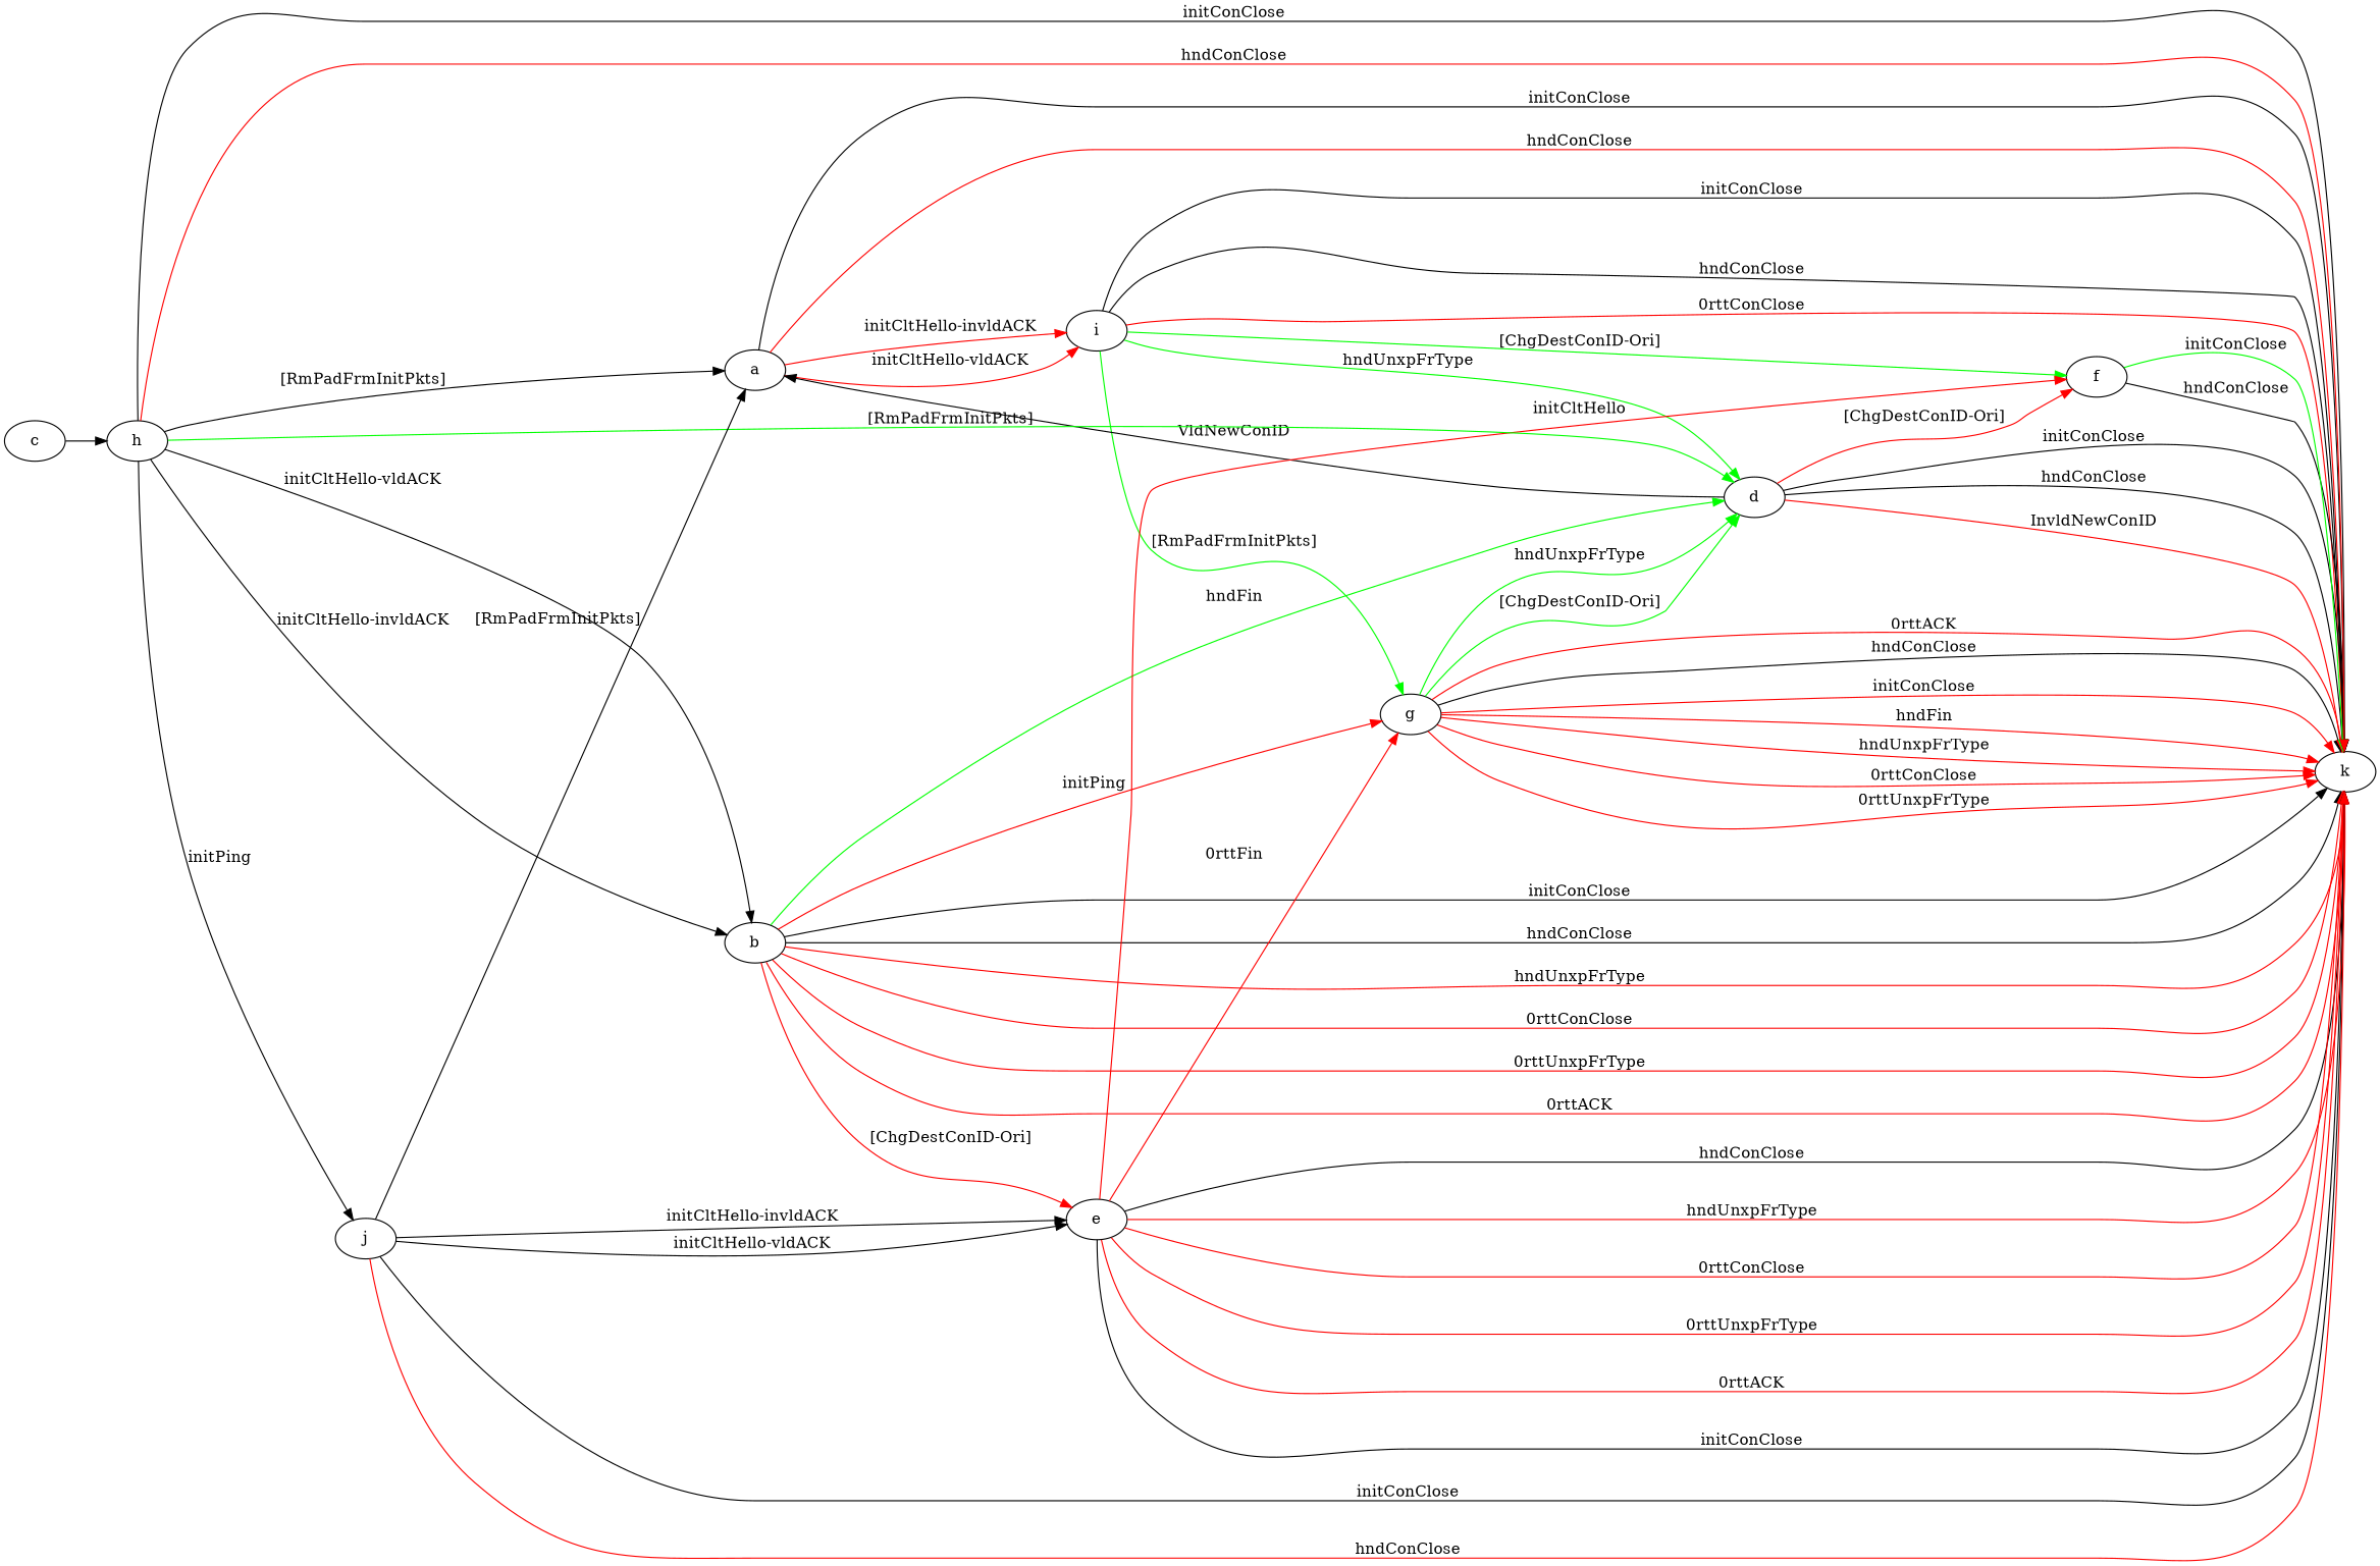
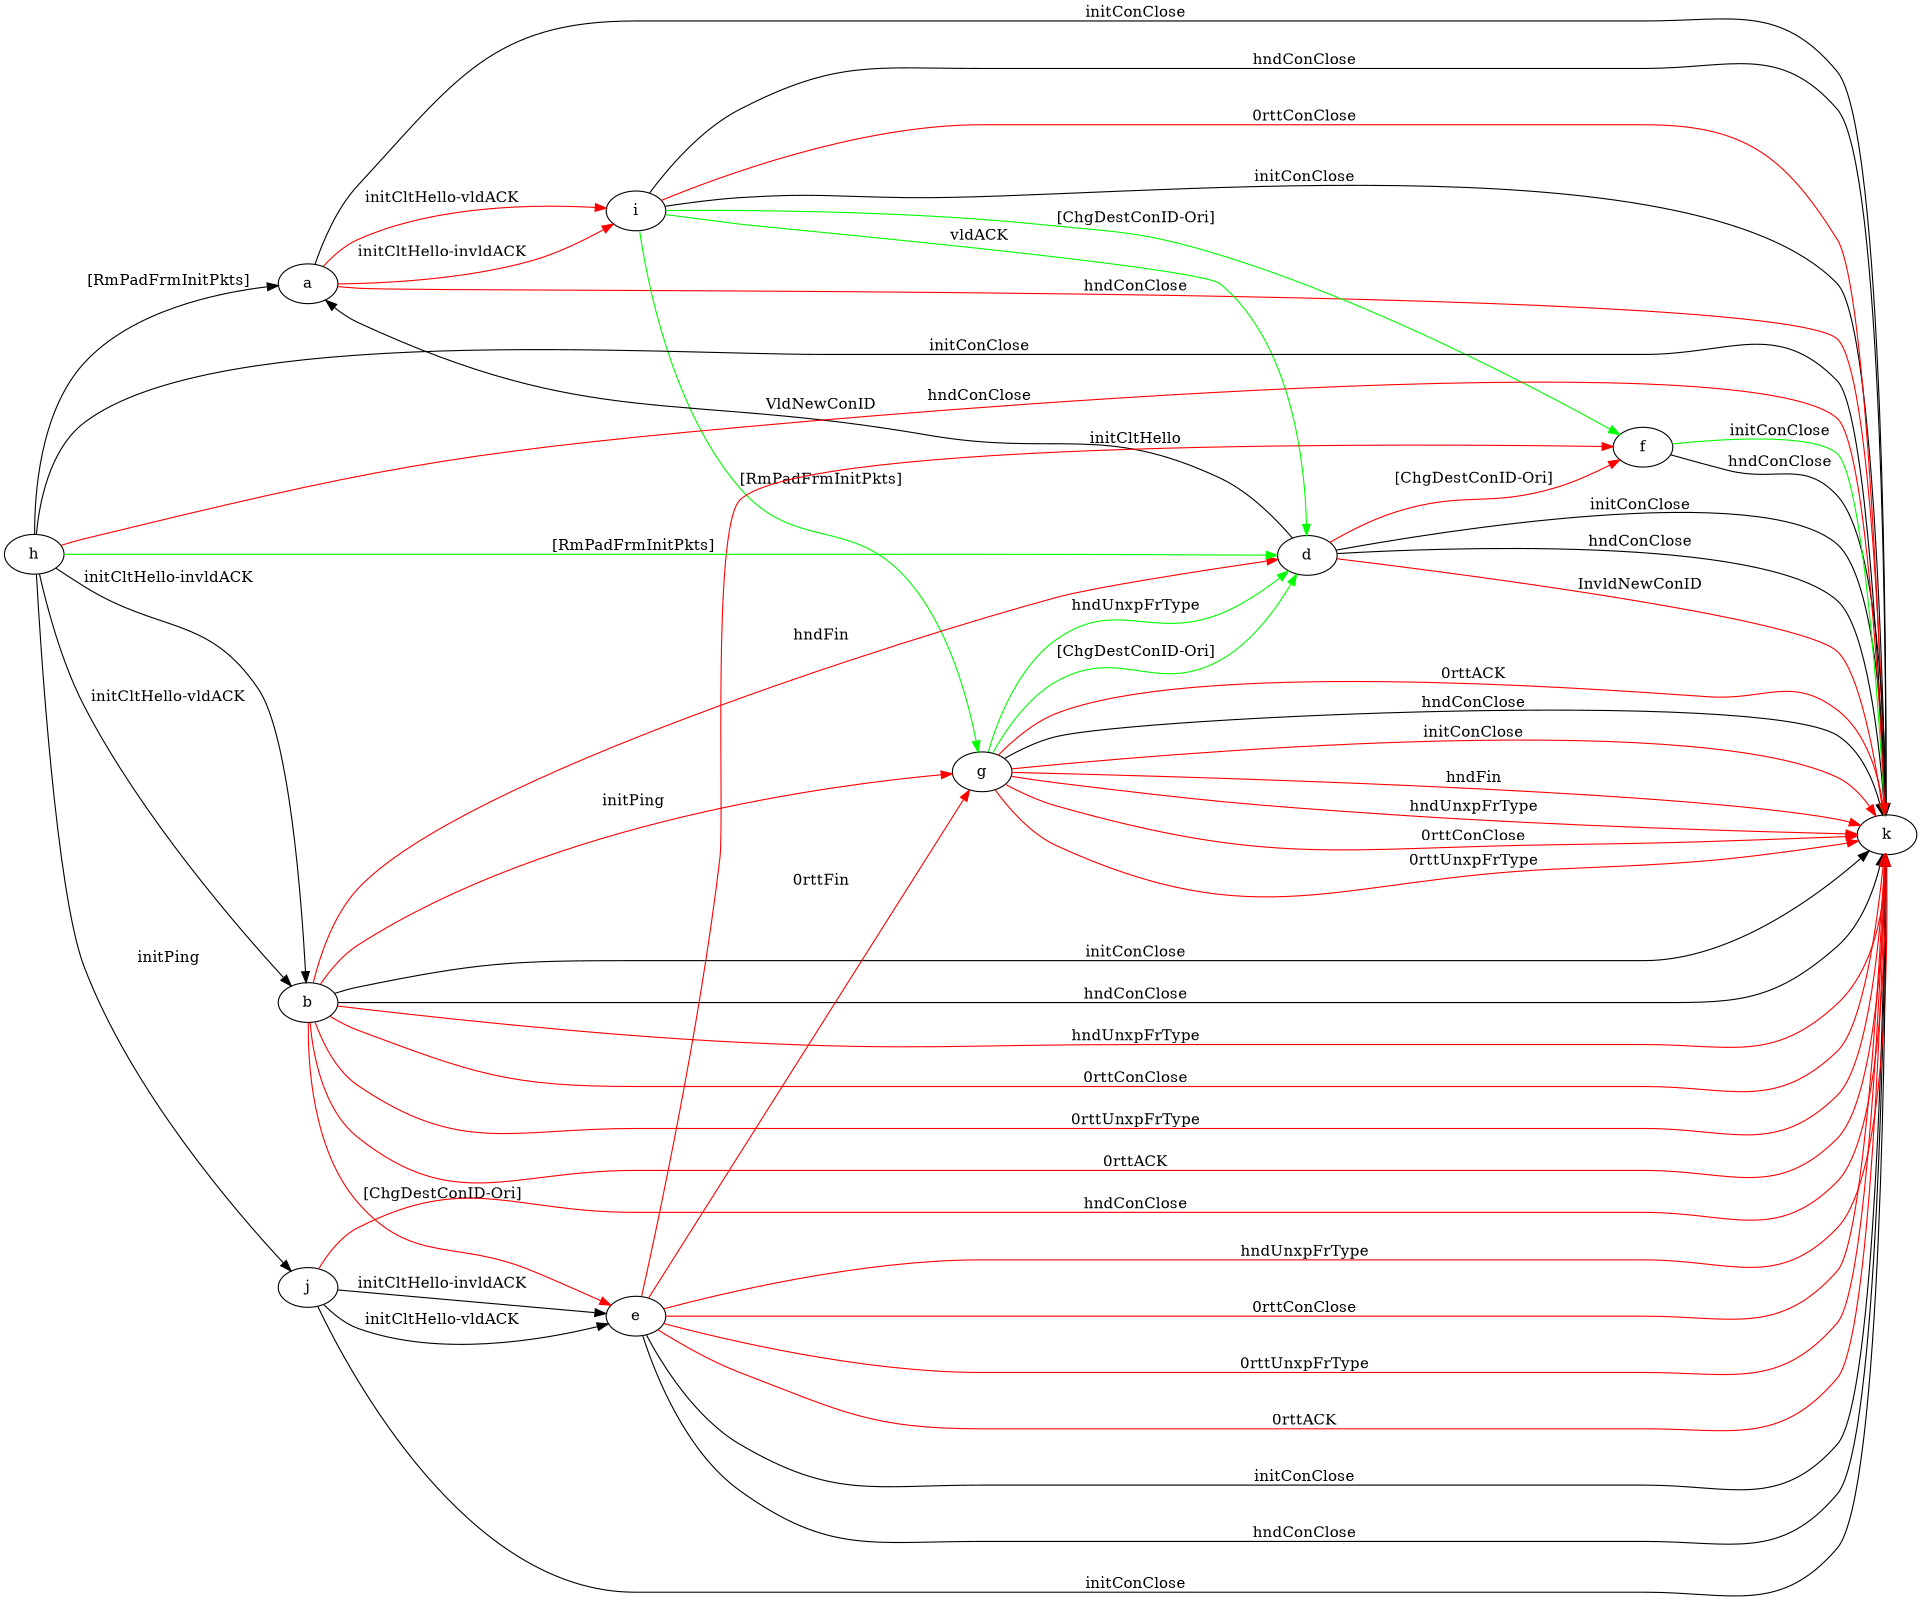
  digraph {
    rankdir=LR
    edge [color=red]
    a
    i
    k
    d
    g
    f
    b
    e
-   c
    h
    j
    a -> i [label="initCltHello-vldACK "]
    a -> i [label="initCltHello-invldACK "]
    a -> k [label="initConClose " color=""]
    a -> k [label="hndConClose "]
    i -> k [label="initConClose " color=""]
    i -> k [label="hndConClose " color=""]
    i -> k [label="0rttConClose "]
-   i -> d [color=green label="hndUnxpFrType "]
+   i -> d [color=green label="vldACK "]
    i -> g [color=green label="[RmPadFrmInitPkts] "]
    i -> f [color=green label="[ChgDestConID-Ori] "]
    d -> a [color=black label="VldNewConID "]
    d -> k [label="initConClose " color=""]
    d -> k [label="hndConClose " color=""]
    d -> k [label="InvldNewConID "]
    d -> f [label="[ChgDestConID-Ori] "]
    g -> k [label="hndConClose " color=""]
    g -> k [label="initConClose "]
    g -> k [label="hndFin "]
    g -> k [label="hndUnxpFrType "]
    g -> k [label="0rttConClose "]
    g -> k [label="0rttUnxpFrType "]
    g -> k [label="0rttACK "]
    g -> d [color=green label="hndUnxpFrType "]
    g -> d [color=green label="[ChgDestConID-Ori] "]
    f -> k [label="hndConClose " color=""]
    f -> k [color=green label="initConClose "]
    b -> k [label="initConClose " color=""]
    b -> k [label="hndConClose " color=""]
    b -> k [label="hndUnxpFrType "]
    b -> k [label="0rttConClose "]
    b -> k [label="0rttUnxpFrType "]
    b -> k [label="0rttACK "]
-   b -> d [color=green label="hndFin "]
+   b -> d [label="hndFin "]
    b -> g [label="initPing "]
    b -> e [label="[ChgDestConID-Ori] "]
    e -> k [label="initConClose " color=""]
    e -> k [label="hndConClose " color=""]
    e -> k [label="hndUnxpFrType "]
    e -> k [label="0rttConClose "]
    e -> k [label="0rttUnxpFrType "]
    e -> k [label="0rttACK "]
    e -> g [label="0rttFin "]
    e -> f [label="initCltHello "]
-   c -> h [color=""]
    h -> a [label="[RmPadFrmInitPkts] " color=""]
    h -> k [label="initConClose " color=""]
    h -> k [label="hndConClose "]
    h -> d [color=green label="[RmPadFrmInitPkts] "]
    h -> b [label="initCltHello-vldACK " color=""]
    h -> b [label="initCltHello-invldACK " color=""]
    h -> j [color=black label="initPing "]
-   j -> a [label="[RmPadFrmInitPkts] " color=""]
    j -> k [label="initConClose " color=""]
    j -> k [label="hndConClose "]
    j -> e [label="initCltHello-vldACK " color=""]
    j -> e [label="initCltHello-invldACK " color=""]
  }
